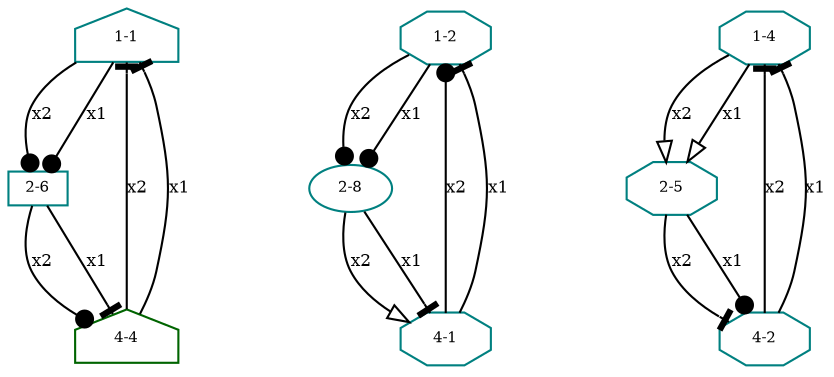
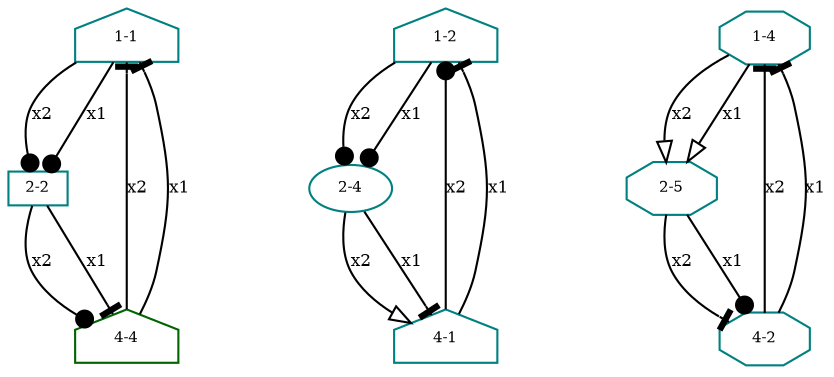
  digraph {
    node [color=teal fontsize=7 shape=octagon]
    edge [arrowhead=tee fontsize=8]
    n1 [height=.01 label="1-1" shape=house width=.01]
-   n2 [height=.01 label="2-6" shape=box width=.01]
+   n2 [height=.01 label="2-2" shape=box width=.01]
    n3 [color=darkgreen height=.01 label="4-4" shape=house width=.01]
-   n4 [height=.01 label="1-2" width=.01]
-   n5 [height=.01 label="2-8" shape=ellipse width=.01]
-   n6 [height=.01 label="4-1" width=.01]
+   n4 [height=.01 label="1-2" shape=house width=.01]
+   n5 [height=.01 label="2-4" shape=ellipse width=.01]
+   n6 [height=.01 label="4-1" shape=house width=.01]
    n7 [height=.01 label="1-4" width=.01]
    n8 [height=.01 label="2-5" width=.01]
    n9 [height=.01 label="4-2" width=.01]
    n1 -> n2 [arrowhead=dot label=x2]
    n1 -> n2 [arrowhead=dot label=x1]
    n2 -> n3 [arrowhead=dot label=x2]
    n2 -> n3 [label=x1]
    n3 -> n1 [label=x2]
    n3 -> n1 [label=x1]
    n4 -> n5 [arrowhead=dot label=x2]
    n4 -> n5 [arrowhead=dot label=x1]
    n5 -> n6 [arrowhead=onormal label=x2]
    n5 -> n6 [label=x1]
    n6 -> n4 [arrowhead=dot label=x2]
    n6 -> n4 [label=x1]
    n7 -> n8 [arrowhead=onormal label=x2]
    n7 -> n8 [arrowhead=onormal label=x1]
    n8 -> n9 [label=x2]
    n8 -> n9 [arrowhead=dot label=x1]
    n9 -> n7 [label=x2]
    n9 -> n7 [label=x1]
  }
